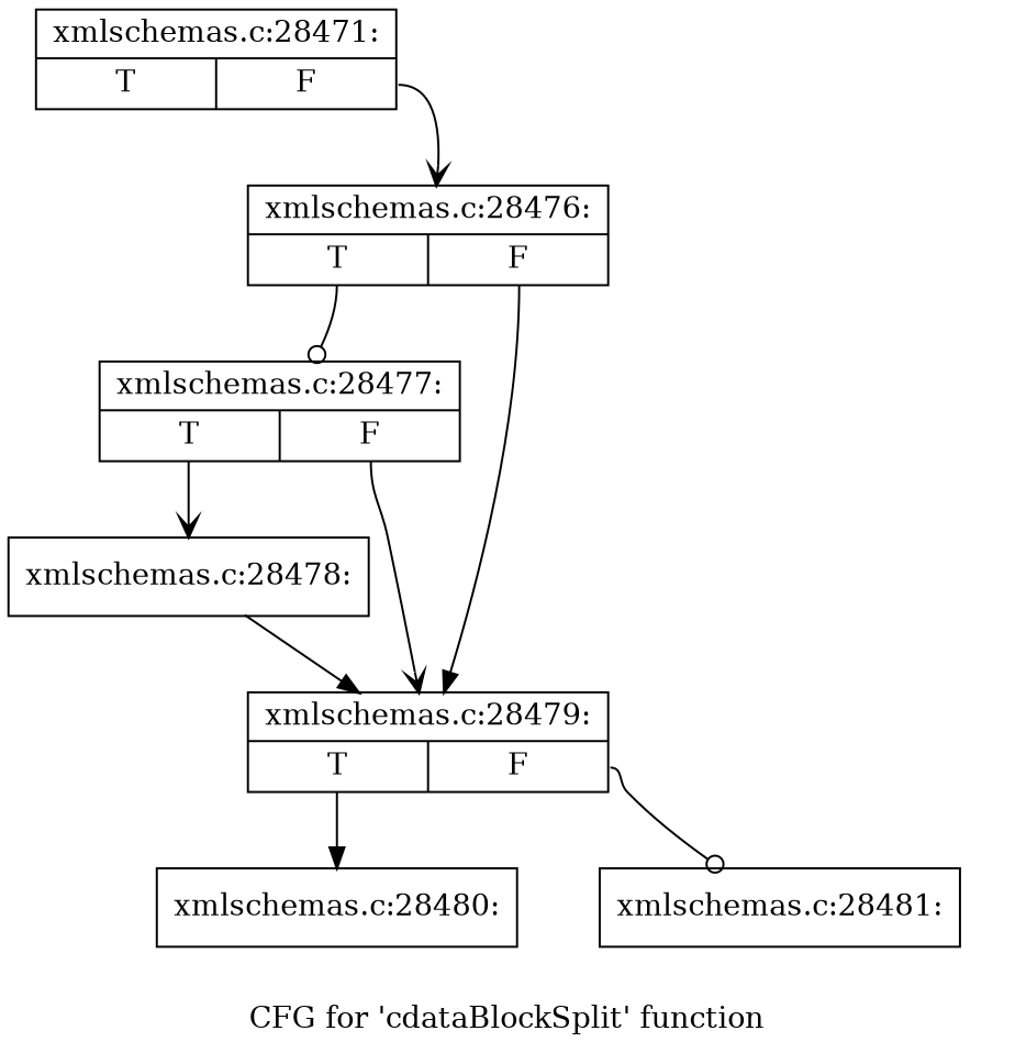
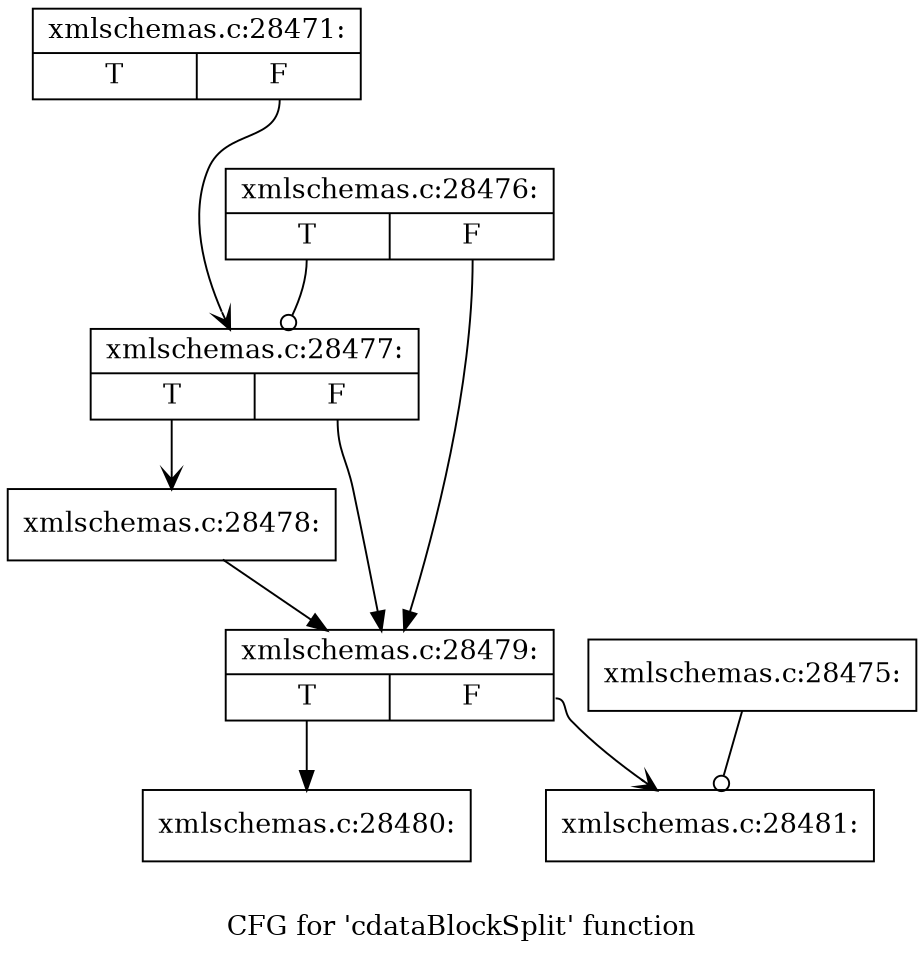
  digraph {
    label="CFG for 'cdataBlockSplit' function"
    node [shape=record]
    edge [arrowhead=vee tailport=s0]
    n1 [label="{xmlschemas.c:28471:|{<s0>T|<s1>F}}"]
    n2 [label="{xmlschemas.c:28476:|{<s0>T|<s1>F}}"]
+   n3 [label="{xmlschemas.c:28475:}"]
    n4 [label="{xmlschemas.c:28481:}"]
    n5 [label="{xmlschemas.c:28477:|{<s0>T|<s1>F}}"]
    n6 [label="{xmlschemas.c:28479:|{<s0>T|<s1>F}}"]
    n7 [label="{xmlschemas.c:28478:}"]
    n8 [label="{xmlschemas.c:28480:}"]
-   n1 -> n2 [tailport=s1]
+   n1 -> n5 [tailport=s1]
    n2 -> n5 [arrowhead=odot]
    n2 -> n6 [arrowhead=normal tailport=s1]
-   n5 -> n6 [tailport=s1]
+   n3 -> n4 [arrowhead=odot]
+   n5 -> n6 [arrowhead=normal tailport=s1]
    n5 -> n7
-   n6 -> n4 [arrowhead=odot tailport=s1]
+   n6 -> n4 [tailport=s1]
    n6 -> n8 [arrowhead=normal]
    n7 -> n6 [arrowhead=normal]
  }
